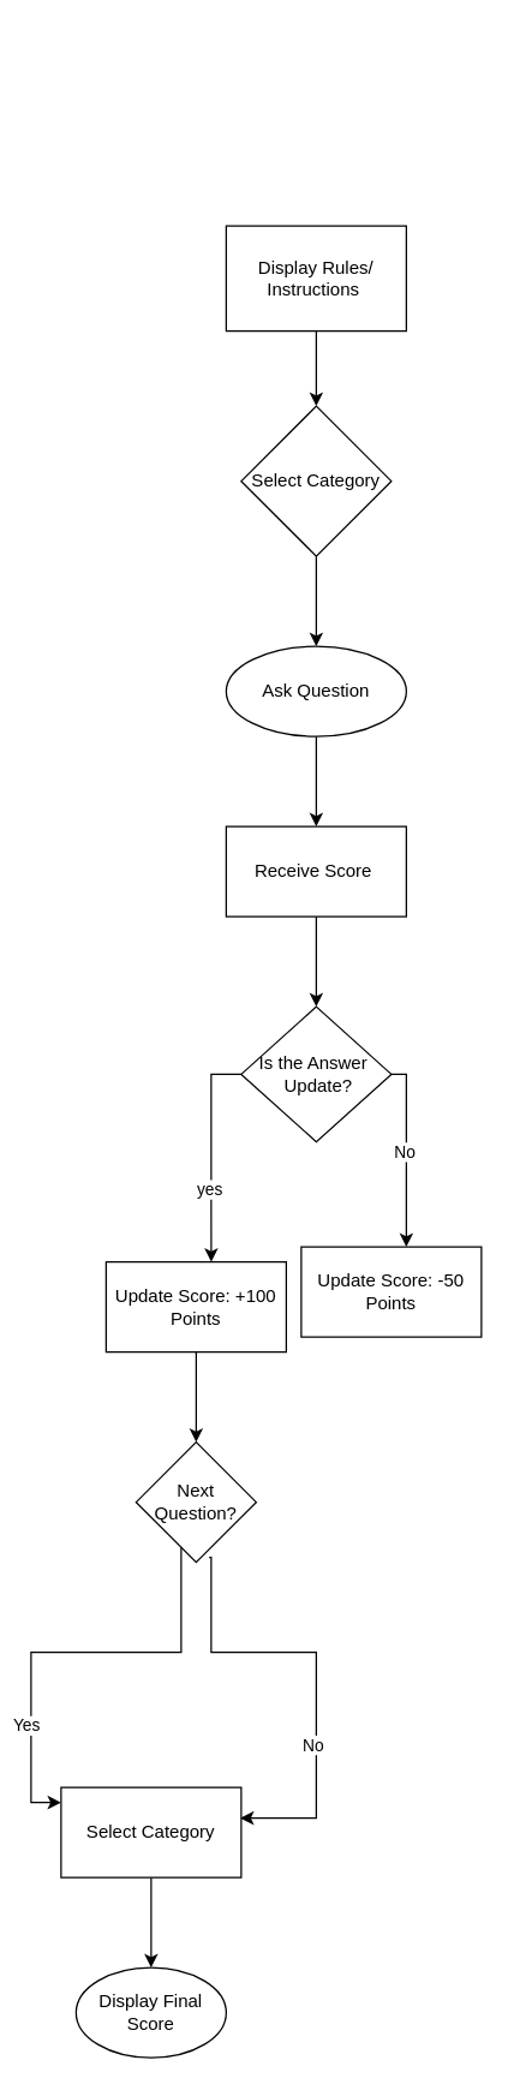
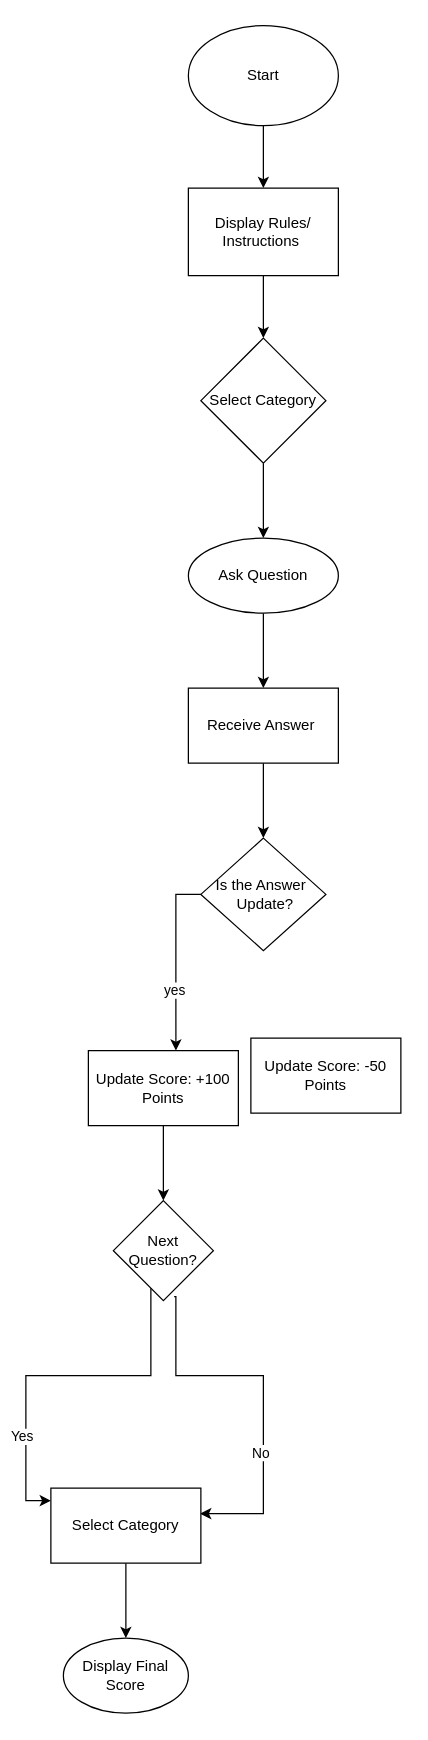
  <mxCell id="0" />
  <mxCell id="1" parent="0" />
+ <mxCell id="2" value="" style="edgeStyle=orthogonalEdgeStyle;rounded=0;orthogonalLoop=1;jettySize=auto;html=1;" edge="1" parent="1" source="3" target="5"><mxGeometry relative="1" as="geometry" /></mxCell>
+ <mxCell id="3" value="Start" style="ellipse;whiteSpace=wrap;html=1;" vertex="1" parent="1"><mxGeometry x="150" y="20" width="120" height="80" as="geometry" /></mxCell>
  <mxCell id="4" value="" style="edgeStyle=orthogonalEdgeStyle;rounded=0;orthogonalLoop=1;jettySize=auto;html=1;" edge="1" parent="1" source="5" target="7"><mxGeometry relative="1" as="geometry" /></mxCell>
  <mxCell id="5" value="Display Rules&lt;span class=&quot;hljs-operator&quot;&gt;/&lt;/span&gt; Instructions&amp;nbsp;" style="rounded=0;whiteSpace=wrap;html=1;" vertex="1" parent="1"><mxGeometry x="150" y="150" width="120" height="70" as="geometry" /></mxCell>
  <mxCell id="6" value="" style="edgeStyle=orthogonalEdgeStyle;rounded=0;orthogonalLoop=1;jettySize=auto;html=1;" edge="1" parent="1" source="7" target="9"><mxGeometry relative="1" as="geometry" /></mxCell>
  <mxCell id="7" value="&lt;span class=&quot;hljs-keyword&quot;&gt;Select&lt;/span&gt; Category" style="rhombus;whiteSpace=wrap;html=1;" vertex="1" parent="1"><mxGeometry x="160" y="270" width="100" height="100" as="geometry" /></mxCell>
  <mxCell id="8" value="" style="edgeStyle=orthogonalEdgeStyle;rounded=0;orthogonalLoop=1;jettySize=auto;html=1;" edge="1" parent="1" source="9" target="11"><mxGeometry relative="1" as="geometry" /></mxCell>
  <mxCell id="9" value="Ask Question" style="ellipse;whiteSpace=wrap;html=1;" vertex="1" parent="1"><mxGeometry x="150" y="430" width="120" height="60" as="geometry" /></mxCell>
  <mxCell id="10" value="" style="edgeStyle=orthogonalEdgeStyle;rounded=0;orthogonalLoop=1;jettySize=auto;html=1;" edge="1" parent="1" source="11" target="16"><mxGeometry relative="1" as="geometry" /></mxCell>
- <mxCell id="11" value="Receive Score&amp;nbsp;" style="whiteSpace=wrap;html=1;" vertex="1" parent="1"><mxGeometry x="150" y="550" width="120" height="60" as="geometry" /></mxCell>
- <mxCell id="12" value="" style="edgeStyle=orthogonalEdgeStyle;rounded=0;orthogonalLoop=1;jettySize=auto;html=1;" edge="1" parent="1" source="16" target="23"><mxGeometry relative="1" as="geometry"><Array as="points"><mxPoint x="270" y="715" /><mxPoint x="270" y="835" /><mxPoint x="300" y="835" /></Array></mxGeometry></mxCell>
- <mxCell id="13" value="No" style="edgeLabel;html=1;align=center;verticalAlign=middle;resizable=0;points=[];" vertex="1" connectable="0" parent="12"><mxGeometry x="-0.021" y="-2" relative="1" as="geometry"><mxPoint as="offset" /></mxGeometry></mxCell>
+ <mxCell id="11" value="Receive Answer&amp;nbsp;" style="whiteSpace=wrap;html=1;" vertex="1" parent="1"><mxGeometry x="150" y="550" width="120" height="60" as="geometry" /></mxCell>
  <mxCell id="14" value="" style="edgeStyle=orthogonalEdgeStyle;rounded=0;orthogonalLoop=1;jettySize=auto;html=1;" edge="1" parent="1" source="16"><mxGeometry relative="1" as="geometry"><mxPoint x="140.04" y="840" as="targetPoint" /></mxGeometry></mxCell>
  <mxCell id="15" value="yes" style="edgeLabel;html=1;align=center;verticalAlign=middle;resizable=0;points=[];" vertex="1" connectable="0" parent="14"><mxGeometry x="0.322" y="-2" relative="1" as="geometry"><mxPoint as="offset" /></mxGeometry></mxCell>
  <mxCell id="16" value="&lt;span class=&quot;hljs-keyword&quot;&gt;Is&lt;/span&gt; the Answer&amp;nbsp; &amp;nbsp;&amp;nbsp;Update?&amp;nbsp;" style="rhombus;whiteSpace=wrap;html=1;" vertex="1" parent="1"><mxGeometry x="160" y="670" width="100" height="90" as="geometry" /></mxCell>
  <mxCell id="17" value="" style="edgeStyle=orthogonalEdgeStyle;rounded=0;orthogonalLoop=1;jettySize=auto;html=1;exitX=0.608;exitY=0.96;exitDx=0;exitDy=0;exitPerimeter=0;entryX=0.995;entryY=0.34;entryDx=0;entryDy=0;entryPerimeter=0;" edge="1" parent="1" source="21" target="27"><mxGeometry relative="1" as="geometry"><mxPoint x="210" y="1170" as="sourcePoint" /><mxPoint x="280" y="1260" as="targetPoint" /><Array as="points"><mxPoint x="140" y="1037" /><mxPoint x="140" y="1100" /><mxPoint x="210" y="1100" /><mxPoint x="210" y="1210" /></Array></mxGeometry></mxCell>
  <mxCell id="18" value="No" style="edgeLabel;html=1;align=center;verticalAlign=middle;resizable=0;points=[];" vertex="1" connectable="0" parent="17"><mxGeometry x="0.327" y="-3" relative="1" as="geometry"><mxPoint as="offset" /></mxGeometry></mxCell>
  <mxCell id="19" value="" style="edgeStyle=orthogonalEdgeStyle;rounded=0;orthogonalLoop=1;jettySize=auto;html=1;" edge="1" parent="1" source="21" target="27"><mxGeometry relative="1" as="geometry"><Array as="points"><mxPoint x="120" y="1100" /><mxPoint x="20" y="1100" /><mxPoint x="20" y="1200" /></Array></mxGeometry></mxCell>
  <mxCell id="20" value="Yes" style="edgeLabel;html=1;align=center;verticalAlign=middle;resizable=0;points=[];" vertex="1" connectable="0" parent="19"><mxGeometry x="0.504" y="-4" relative="1" as="geometry"><mxPoint as="offset" /></mxGeometry></mxCell>
  <mxCell id="21" value="Next Question?" style="rhombus;whiteSpace=wrap;html=1;" vertex="1" parent="1"><mxGeometry x="90" y="960" width="80" height="80" as="geometry" /></mxCell>
  <mxCell id="22" value="Display Final Score" style="ellipse;whiteSpace=wrap;html=1;" vertex="1" parent="1"><mxGeometry x="50" y="1310" width="100" height="60" as="geometry" /></mxCell>
  <mxCell id="23" value="Update Score: -50 Points" style="whiteSpace=wrap;html=1;" vertex="1" parent="1"><mxGeometry x="200" y="830" width="120" height="60" as="geometry" /></mxCell>
  <mxCell id="24" value="" style="edgeStyle=orthogonalEdgeStyle;rounded=0;orthogonalLoop=1;jettySize=auto;html=1;" edge="1" parent="1" source="25" target="21"><mxGeometry relative="1" as="geometry" /></mxCell>
  <mxCell id="25" value="Update Score: +100 Points" style="rounded=0;whiteSpace=wrap;html=1;" vertex="1" parent="1"><mxGeometry x="70" y="840" width="120" height="60" as="geometry" /></mxCell>
  <mxCell id="26" value="" style="edgeStyle=orthogonalEdgeStyle;rounded=0;orthogonalLoop=1;jettySize=auto;html=1;" edge="1" parent="1" source="27" target="22"><mxGeometry relative="1" as="geometry" /></mxCell>
  <mxCell id="27" value="Select Category" style="whiteSpace=wrap;html=1;" vertex="1" parent="1"><mxGeometry x="40" y="1190" width="120" height="60" as="geometry" /></mxCell>
